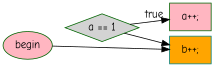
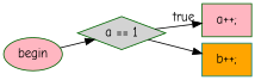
  digraph {
    fontname="Comic Neue"
    nodesep=0.1
    rankdir=LR
    ranksep=0.1
    node [color=darkgreen fillcolor=lightpink fontname="Comic Neue" shape=box style=filled]
    edge [fontname="Comic Neue"]
    n1 [label=begin shape=ellipse]
    n2 [fillcolor=lightgrey label="a == 1" shape=diamond]
    n3 [label="a++;"]
    n4 [color=teal fillcolor=orange label="b++;"]
-   n1 -> n4
+   n1 -> n2
    n2 -> n3 [label=true minlen=1]
    n2 -> n4
  }
